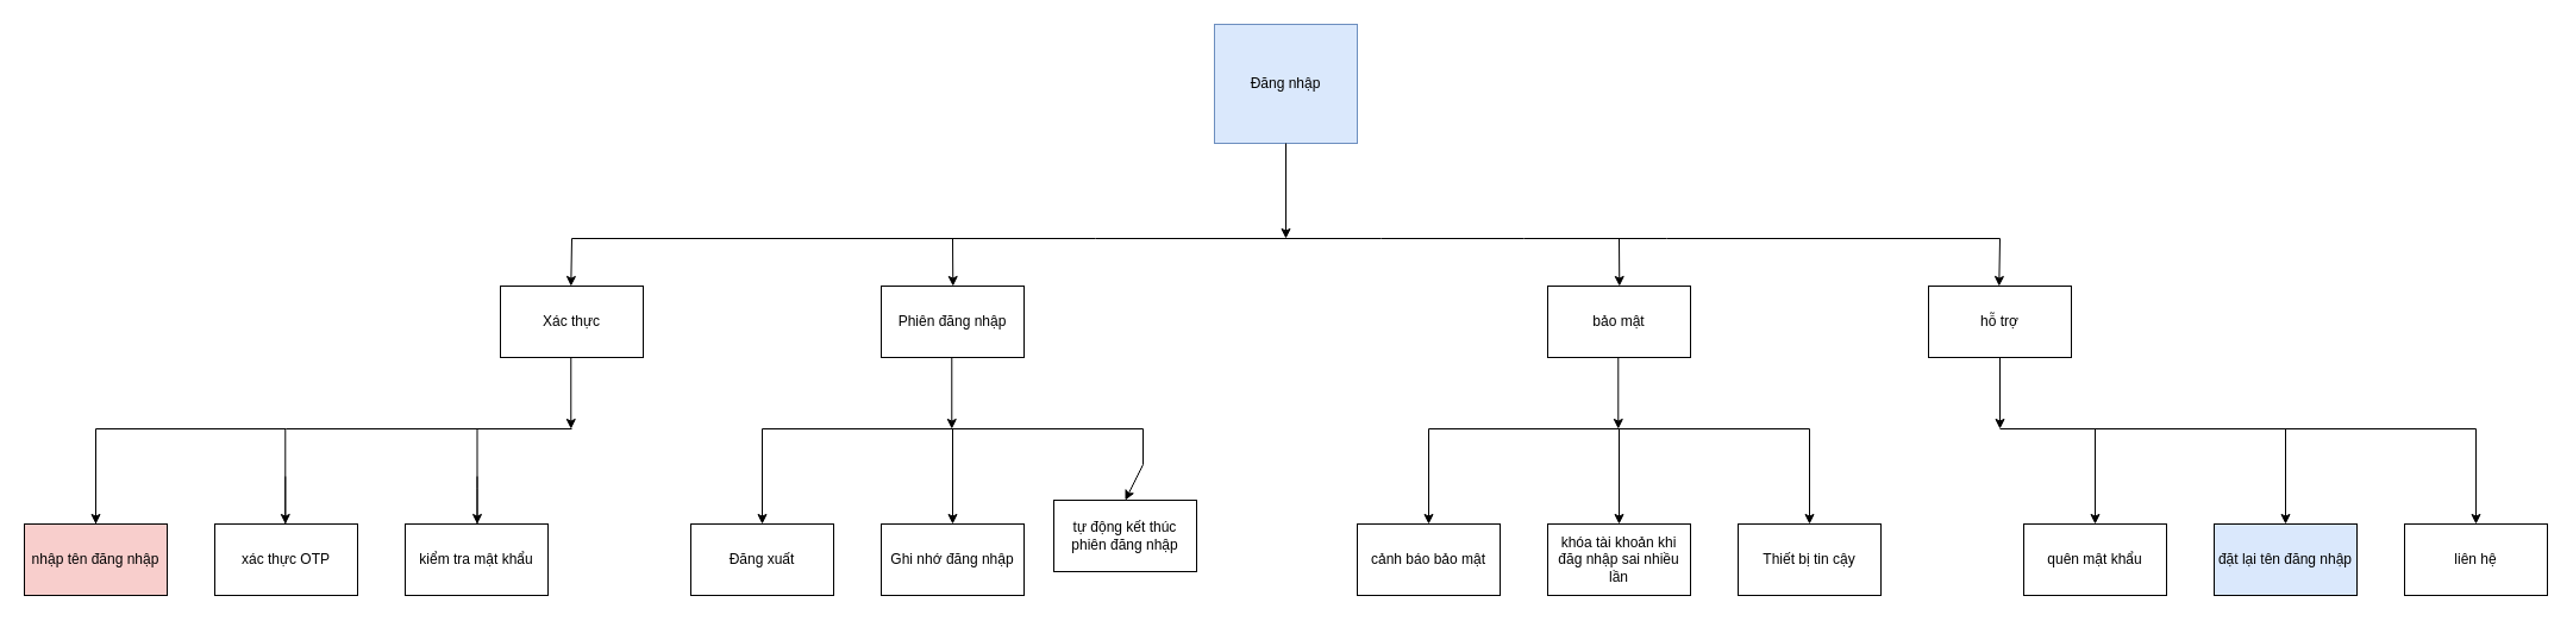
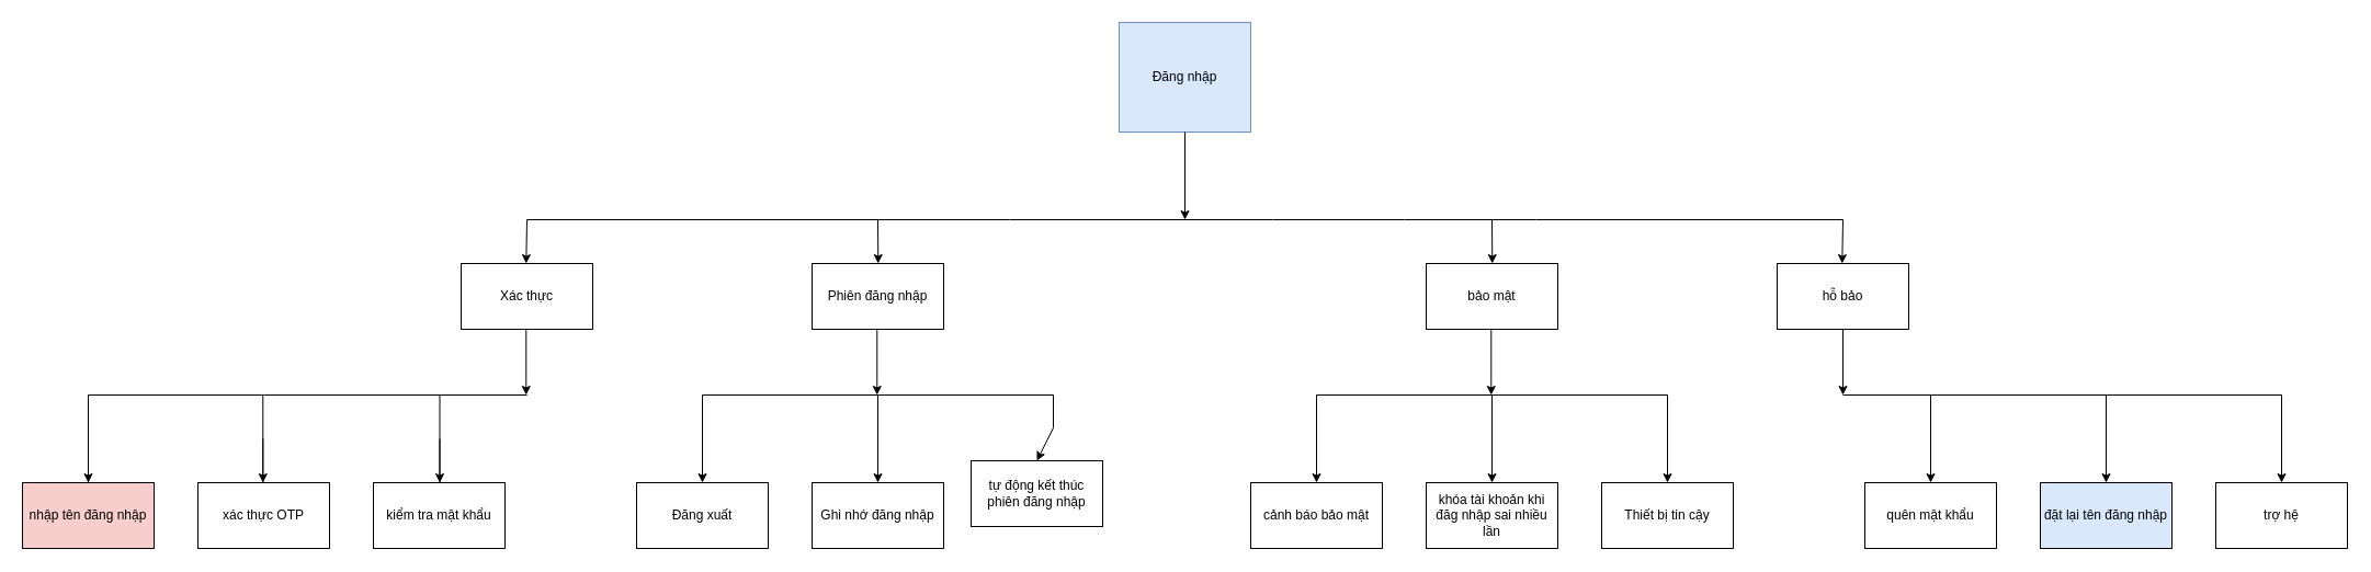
  <mxCell id="0" style=";html=1;" />
  <mxCell id="1" style=";html=1;" parent="0" />
  <mxCell id="2" value="Đăng nhập" style="rounded=0;whiteSpace=wrap;html=1;fillColor=#dae8fc;strokeColor=#6c8ebf;" vertex="1" parent="1"><mxGeometry x="1020" y="20" width="120" height="100" as="geometry" /></mxCell>
  <mxCell id="3" value="" style="endArrow=classic;html=1;rounded=0;" edge="1" parent="1"><mxGeometry width="50" height="50" relative="1" as="geometry"><mxPoint x="1080" y="120" as="sourcePoint" /><mxPoint x="1080" y="200" as="targetPoint" /></mxGeometry></mxCell>
  <mxCell id="4" value="" style="endArrow=none;html=1;rounded=0;" edge="1" parent="1"><mxGeometry width="50" height="50" relative="1" as="geometry"><mxPoint x="920" y="200" as="sourcePoint" /><mxPoint x="1400" y="200" as="targetPoint" /><Array as="points"><mxPoint x="1160" y="200" /><mxPoint x="1280" y="200" /></Array></mxGeometry></mxCell>
  <mxCell id="5" value="" style="endArrow=classic;html=1;rounded=0;" edge="1" parent="1"><mxGeometry width="50" height="50" relative="1" as="geometry"><mxPoint x="800" y="200" as="sourcePoint" /><mxPoint x="800.29" y="240" as="targetPoint" /><Array as="points"><mxPoint x="800.29" y="200" /></Array></mxGeometry></mxCell>
  <mxCell id="6" value="" style="endArrow=none;html=1;rounded=0;" edge="1" parent="1"><mxGeometry width="50" height="50" relative="1" as="geometry"><mxPoint x="480" y="200" as="sourcePoint" /><mxPoint x="920" y="200" as="targetPoint" /></mxGeometry></mxCell>
  <mxCell id="7" value="" style="endArrow=none;html=1;rounded=0;" edge="1" parent="1"><mxGeometry width="50" height="50" relative="1" as="geometry"><mxPoint x="1400" y="200" as="sourcePoint" /><mxPoint x="1680" y="200" as="targetPoint" /></mxGeometry></mxCell>
  <mxCell id="8" value="" style="endArrow=classic;html=1;rounded=0;" edge="1" parent="1"><mxGeometry width="50" height="50" relative="1" as="geometry"><mxPoint x="1680" y="200" as="sourcePoint" /><mxPoint x="1679.29" y="240" as="targetPoint" /></mxGeometry></mxCell>
- <mxCell id="9" value="hỗ trợ" style="rounded=0;whiteSpace=wrap;html=1;" vertex="1" parent="1"><mxGeometry x="1620" y="240" width="120" height="60" as="geometry" /></mxCell>
+ <mxCell id="9" value="hỗ bảo" style="rounded=0;whiteSpace=wrap;html=1;" vertex="1" parent="1"><mxGeometry x="1620" y="240" width="120" height="60" as="geometry" /></mxCell>
  <mxCell id="10" value="" style="endArrow=classic;html=1;rounded=0;" edge="1" parent="1"><mxGeometry width="50" height="50" relative="1" as="geometry"><mxPoint x="480" y="200" as="sourcePoint" /><mxPoint x="479.29" y="240" as="targetPoint" /><Array as="points"><mxPoint x="479.29" y="200" /></Array></mxGeometry></mxCell>
  <mxCell id="11" value="Xác thực" style="rounded=0;whiteSpace=wrap;html=1;" vertex="1" parent="1"><mxGeometry x="420" y="240" width="120" height="60" as="geometry" /></mxCell>
  <mxCell id="12" value="" style="endArrow=classic;html=1;rounded=0;" edge="1" parent="1"><mxGeometry width="50" height="50" relative="1" as="geometry"><mxPoint x="479.29" y="300" as="sourcePoint" /><mxPoint x="479.29" y="360" as="targetPoint" /></mxGeometry></mxCell>
  <mxCell id="13" value="" style="endArrow=classic;html=1;rounded=0;" edge="1" parent="1"><mxGeometry width="50" height="50" relative="1" as="geometry"><mxPoint x="400.5" y="400" as="sourcePoint" /><mxPoint x="400.5" y="480" as="targetPoint" /><Array as="points"><mxPoint x="400.5" y="450" /></Array></mxGeometry></mxCell>
  <mxCell id="14" value="" style="endArrow=classic;html=1;rounded=0;" edge="1" parent="1"><mxGeometry width="50" height="50" relative="1" as="geometry"><mxPoint x="239.29" y="400" as="sourcePoint" /><mxPoint x="239.29" y="480" as="targetPoint" /></mxGeometry></mxCell>
  <mxCell id="15" value="" style="endArrow=classic;html=1;rounded=0;" edge="1" parent="1"><mxGeometry width="50" height="50" relative="1" as="geometry"><mxPoint x="80" y="400" as="sourcePoint" /><mxPoint x="80" y="480" as="targetPoint" /></mxGeometry></mxCell>
  <mxCell id="16" value="" style="endArrow=classic;html=1;rounded=0;" edge="1" parent="1"><mxGeometry width="50" height="50" relative="1" as="geometry"><mxPoint x="799.29" y="300" as="sourcePoint" /><mxPoint x="799.29" y="360" as="targetPoint" /></mxGeometry></mxCell>
  <mxCell id="17" value="kiểm tra mật khẩu" style="rounded=0;whiteSpace=wrap;html=1;" vertex="1" parent="1"><mxGeometry x="340" y="440" width="120" height="60" as="geometry" /></mxCell>
  <mxCell id="18" value="" style="endArrow=none;html=1;rounded=0;" edge="1" parent="1"><mxGeometry width="50" height="50" relative="1" as="geometry"><mxPoint x="240" y="360" as="sourcePoint" /><mxPoint x="480" y="360" as="targetPoint" /></mxGeometry></mxCell>
  <mxCell id="19" value="" style="endArrow=classic;html=1;rounded=0;" edge="1" parent="1"><mxGeometry width="50" height="50" relative="1" as="geometry"><mxPoint x="400.5" y="360" as="sourcePoint" /><mxPoint x="400.5" y="440" as="targetPoint" /><Array as="points"><mxPoint x="400.5" y="410" /></Array></mxGeometry></mxCell>
  <mxCell id="20" value="" style="endArrow=classic;html=1;rounded=0;" edge="1" parent="1"><mxGeometry width="50" height="50" relative="1" as="geometry"><mxPoint x="239.29" y="360" as="sourcePoint" /><mxPoint x="239.29" y="440" as="targetPoint" /></mxGeometry></mxCell>
  <mxCell id="21" value="xác thực OTP" style="rounded=0;whiteSpace=wrap;html=1;" vertex="1" parent="1"><mxGeometry x="180" y="440" width="120" height="60" as="geometry" /></mxCell>
  <mxCell id="22" value="nhập tên đăng nhập" style="rounded=0;whiteSpace=wrap;html=1;fillColor=#f8cecc;" vertex="1" parent="1"><mxGeometry x="20" y="440" width="120" height="60" as="geometry" /></mxCell>
  <mxCell id="23" value="" style="endArrow=classic;html=1;rounded=0;" edge="1" parent="1"><mxGeometry width="50" height="50" relative="1" as="geometry"><mxPoint x="80" y="360" as="sourcePoint" /><mxPoint x="80" y="440" as="targetPoint" /></mxGeometry></mxCell>
  <mxCell id="24" value="" style="endArrow=none;html=1;rounded=0;" edge="1" parent="1"><mxGeometry width="50" height="50" relative="1" as="geometry"><mxPoint x="80" y="360" as="sourcePoint" /><mxPoint x="240" y="360" as="targetPoint" /></mxGeometry></mxCell>
  <mxCell id="25" value="Phiên đăng nhập" style="rounded=0;whiteSpace=wrap;html=1;" vertex="1" parent="1"><mxGeometry x="740" y="240" width="120" height="60" as="geometry" /></mxCell>
  <mxCell id="26" value="" style="endArrow=none;html=1;rounded=0;" edge="1" parent="1"><mxGeometry width="50" height="50" relative="1" as="geometry"><mxPoint x="640" y="360" as="sourcePoint" /><mxPoint x="960" y="360" as="targetPoint" /></mxGeometry></mxCell>
  <mxCell id="27" style="edgeStyle=orthogonalEdgeStyle;rounded=0;orthogonalLoop=1;jettySize=auto;html=1;exitX=0.5;exitY=1;exitDx=0;exitDy=0;" edge="1" parent="1" source="11" target="11"><mxGeometry relative="1" as="geometry" /></mxCell>
  <mxCell id="28" value="" style="endArrow=classic;html=1;rounded=0;" edge="1" parent="1"><mxGeometry width="50" height="50" relative="1" as="geometry"><mxPoint x="800" y="360" as="sourcePoint" /><mxPoint x="800" y="440" as="targetPoint" /></mxGeometry></mxCell>
  <mxCell id="29" value="Ghi nhớ đăng nhập" style="rounded=0;whiteSpace=wrap;html=1;" vertex="1" parent="1"><mxGeometry x="740" y="440" width="120" height="60" as="geometry" /></mxCell>
  <mxCell id="30" value="tự động kết thúc phiên đăng nhập" style="rounded=0;whiteSpace=wrap;html=1;" vertex="1" parent="1"><mxGeometry x="885" y="420" width="120" height="60" as="geometry" /></mxCell>
  <mxCell id="31" value="" style="endArrow=classic;html=1;rounded=0;entryX=0.5;entryY=0;entryDx=0;entryDy=0;" edge="1" target="30" parent="1"><mxGeometry width="50" height="50" relative="1" as="geometry"><mxPoint x="960" y="360" as="sourcePoint" /><mxPoint x="1010" y="310" as="targetPoint" /><Array as="points"><mxPoint x="960" y="390" /></Array></mxGeometry></mxCell>
  <mxCell id="32" value="Đăng xuất" style="rounded=0;whiteSpace=wrap;html=1;" vertex="1" parent="1"><mxGeometry x="580" y="440" width="120" height="60" as="geometry" /></mxCell>
  <mxCell id="33" value="" style="endArrow=classic;html=1;rounded=0;" edge="1" parent="1"><mxGeometry width="50" height="50" relative="1" as="geometry"><mxPoint x="640" y="360" as="sourcePoint" /><mxPoint x="640" y="440" as="targetPoint" /></mxGeometry></mxCell>
  <mxCell id="34" value="" style="endArrow=none;html=1;rounded=0;" edge="1" parent="1"><mxGeometry width="50" height="50" relative="1" as="geometry"><mxPoint x="1200" y="360" as="sourcePoint" /><mxPoint x="1520" y="360" as="targetPoint" /></mxGeometry></mxCell>
  <mxCell id="35" value="" style="endArrow=classic;html=1;rounded=0;" edge="1" parent="1"><mxGeometry width="50" height="50" relative="1" as="geometry"><mxPoint x="1360" y="360" as="sourcePoint" /><mxPoint x="1360" y="440" as="targetPoint" /></mxGeometry></mxCell>
  <mxCell id="36" value="" style="endArrow=classic;html=1;rounded=0;" edge="1" parent="1"><mxGeometry width="50" height="50" relative="1" as="geometry"><mxPoint x="1200" y="360" as="sourcePoint" /><mxPoint x="1200" y="440" as="targetPoint" /></mxGeometry></mxCell>
  <mxCell id="37" value="" style="endArrow=classic;html=1;rounded=0;" edge="1" parent="1"><mxGeometry width="50" height="50" relative="1" as="geometry"><mxPoint x="1359.29" y="300" as="sourcePoint" /><mxPoint x="1359.29" y="360" as="targetPoint" /></mxGeometry></mxCell>
  <mxCell id="38" value="" style="endArrow=classic;html=1;rounded=0;" edge="1" parent="1"><mxGeometry width="50" height="50" relative="1" as="geometry"><mxPoint x="1360" y="200" as="sourcePoint" /><mxPoint x="1360.29" y="240" as="targetPoint" /></mxGeometry></mxCell>
  <mxCell id="39" value="bảo mật" style="rounded=0;whiteSpace=wrap;html=1;" vertex="1" parent="1"><mxGeometry x="1300" y="240" width="120" height="60" as="geometry" /></mxCell>
  <mxCell id="40" value="khóa tài khoản khi đăg nhập sai nhiều lần" style="rounded=0;whiteSpace=wrap;html=1;" vertex="1" parent="1"><mxGeometry x="1300" y="440" width="120" height="60" as="geometry" /></mxCell>
  <mxCell id="41" value="cảnh báo bảo mật" style="rounded=0;whiteSpace=wrap;html=1;" vertex="1" parent="1"><mxGeometry x="1140" y="440" width="120" height="60" as="geometry" /></mxCell>
  <mxCell id="42" value="" style="endArrow=classic;html=1;rounded=0;" edge="1" parent="1"><mxGeometry width="50" height="50" relative="1" as="geometry"><mxPoint x="1520" y="360" as="sourcePoint" /><mxPoint x="1520" y="440" as="targetPoint" /></mxGeometry></mxCell>
  <mxCell id="43" value="Thiết bị tin cậy" style="rounded=0;whiteSpace=wrap;html=1;" vertex="1" parent="1"><mxGeometry x="1460" y="440" width="120" height="60" as="geometry" /></mxCell>
  <mxCell id="44" value="" style="endArrow=classic;html=1;rounded=0;" edge="1" parent="1"><mxGeometry width="50" height="50" relative="1" as="geometry"><mxPoint x="1680" y="300" as="sourcePoint" /><mxPoint x="1680" y="360" as="targetPoint" /></mxGeometry></mxCell>
  <mxCell id="45" value="" style="endArrow=none;html=1;rounded=0;" edge="1" parent="1"><mxGeometry width="50" height="50" relative="1" as="geometry"><mxPoint x="1680" y="360" as="sourcePoint" /><mxPoint x="2080" y="360" as="targetPoint" /></mxGeometry></mxCell>
  <mxCell id="46" value="" style="endArrow=classic;html=1;rounded=0;" edge="1" parent="1"><mxGeometry width="50" height="50" relative="1" as="geometry"><mxPoint x="1760" y="360" as="sourcePoint" /><mxPoint x="1760" y="440" as="targetPoint" /></mxGeometry></mxCell>
  <mxCell id="47" value="quên mật khẩu" style="rounded=0;whiteSpace=wrap;html=1;" vertex="1" parent="1"><mxGeometry x="1700" y="440" width="120" height="60" as="geometry" /></mxCell>
  <mxCell id="48" value="" style="endArrow=classic;html=1;rounded=0;" edge="1" parent="1"><mxGeometry width="50" height="50" relative="1" as="geometry"><mxPoint x="1920" y="360" as="sourcePoint" /><mxPoint x="1920" y="440" as="targetPoint" /></mxGeometry></mxCell>
  <mxCell id="49" value="đặt lại tên đăng nhập" style="rounded=0;whiteSpace=wrap;html=1;fillColor=#dae8fc;" vertex="1" parent="1"><mxGeometry x="1860" y="440" width="120" height="60" as="geometry" /></mxCell>
  <mxCell id="50" value="" style="endArrow=classic;html=1;rounded=0;" edge="1" parent="1"><mxGeometry width="50" height="50" relative="1" as="geometry"><mxPoint x="2080" y="360" as="sourcePoint" /><mxPoint x="2080" y="440" as="targetPoint" /></mxGeometry></mxCell>
- <mxCell id="51" value="liên hệ" style="rounded=0;whiteSpace=wrap;html=1;" vertex="1" parent="1"><mxGeometry x="2020" y="440" width="120" height="60" as="geometry" /></mxCell>
+ <mxCell id="51" value="trợ hệ" style="rounded=0;whiteSpace=wrap;html=1;" vertex="1" parent="1"><mxGeometry x="2020" y="440" width="120" height="60" as="geometry" /></mxCell>
